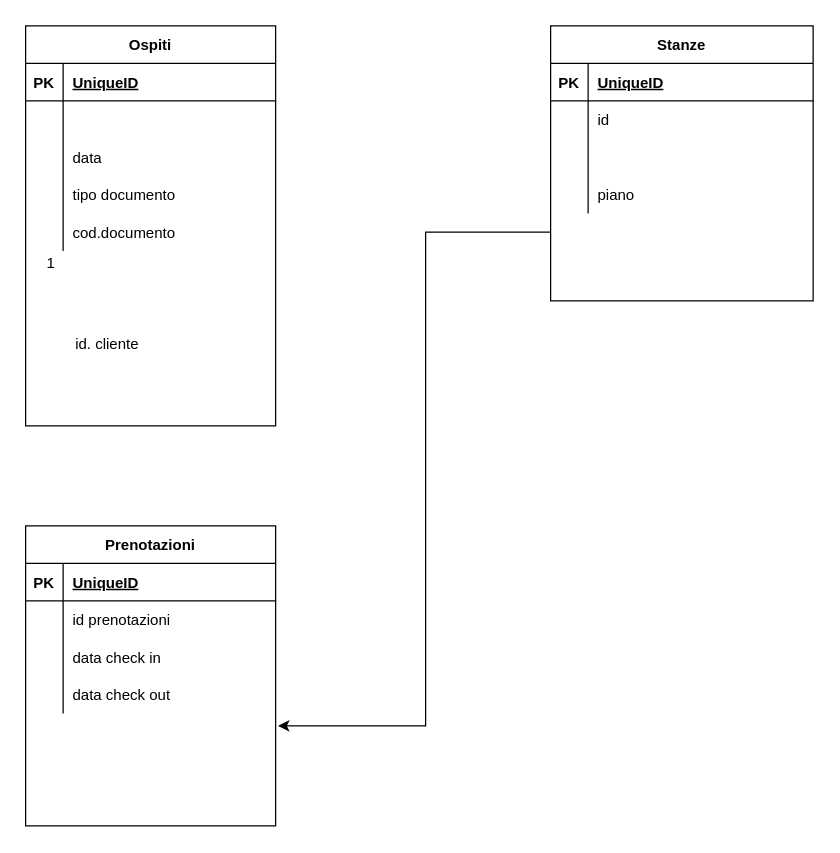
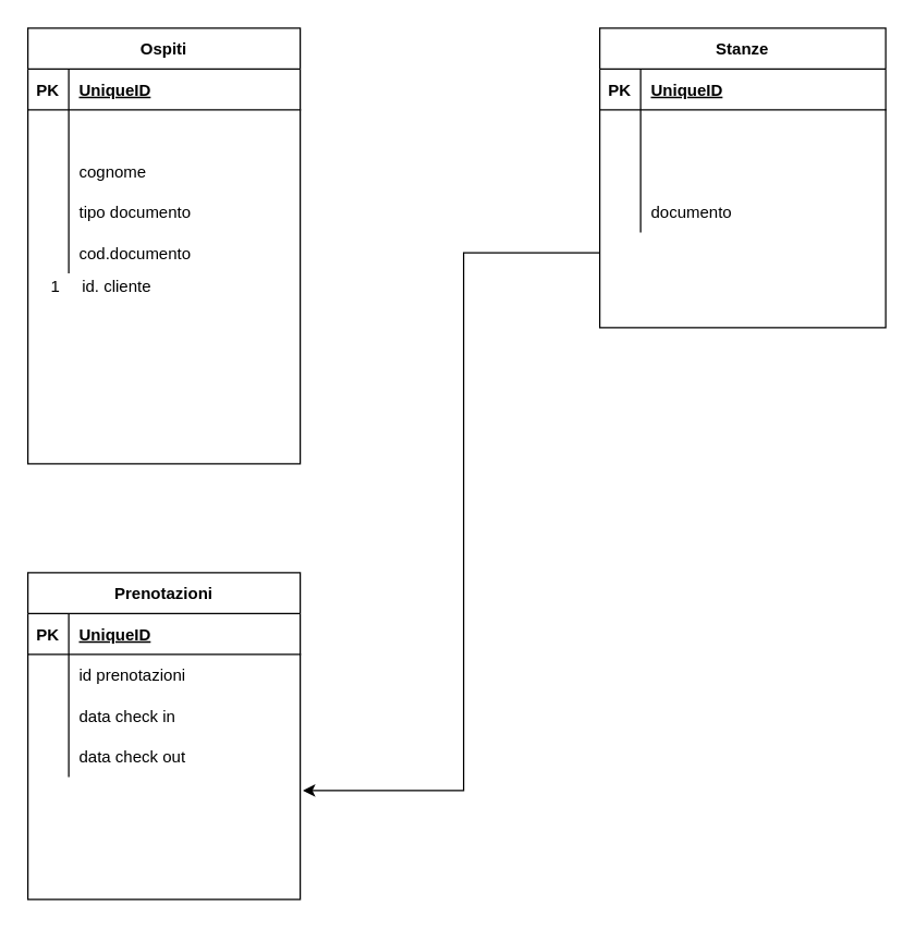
  <mxCell id="0" />
  <mxCell id="1" parent="0" />
  <mxCell id="2" value="Ospiti" style="shape=table;startSize=30;container=1;collapsible=1;childLayout=tableLayout;fixedRows=1;rowLines=0;fontStyle=1;align=center;resizeLast=1;" vertex="1" parent="1"><mxGeometry x="20" y="20" width="200" height="320" as="geometry" /></mxCell>
  <mxCell id="3" value="" style="shape=partialRectangle;collapsible=0;dropTarget=0;pointerEvents=0;fillColor=none;top=0;left=0;bottom=1;right=0;points=[[0,0.5],[1,0.5]];portConstraint=eastwest;" vertex="1" parent="2"><mxGeometry y="30" width="200" height="30" as="geometry" /></mxCell>
  <mxCell id="4" value="PK" style="shape=partialRectangle;connectable=0;fillColor=none;top=0;left=0;bottom=0;right=0;fontStyle=1;overflow=hidden;" vertex="1" parent="3"><mxGeometry width="30" height="30" as="geometry" /></mxCell>
  <mxCell id="5" value="UniqueID" style="shape=partialRectangle;connectable=0;fillColor=none;top=0;left=0;bottom=0;right=0;align=left;spacingLeft=6;fontStyle=5;overflow=hidden;" vertex="1" parent="3"><mxGeometry x="30" width="170" height="30" as="geometry" /></mxCell>
  <mxCell id="6" value="" style="shape=partialRectangle;collapsible=0;dropTarget=0;pointerEvents=0;fillColor=none;top=0;left=0;bottom=0;right=0;points=[[0,0.5],[1,0.5]];portConstraint=eastwest;" vertex="1" parent="2"><mxGeometry y="60" width="200" height="30" as="geometry" /></mxCell>
  <mxCell id="7" value="" style="shape=partialRectangle;connectable=0;fillColor=none;top=0;left=0;bottom=0;right=0;editable=1;overflow=hidden;" vertex="1" parent="6"><mxGeometry width="30" height="30" as="geometry" /></mxCell>
  <mxCell id="8" value="" style="shape=partialRectangle;collapsible=0;dropTarget=0;pointerEvents=0;fillColor=none;top=0;left=0;bottom=0;right=0;points=[[0,0.5],[1,0.5]];portConstraint=eastwest;" vertex="1" parent="2"><mxGeometry y="90" width="200" height="30" as="geometry" /></mxCell>
  <mxCell id="9" value="" style="shape=partialRectangle;connectable=0;fillColor=none;top=0;left=0;bottom=0;right=0;editable=1;overflow=hidden;" vertex="1" parent="8"><mxGeometry width="30" height="30" as="geometry" /></mxCell>
- <mxCell id="10" value="data" style="shape=partialRectangle;connectable=0;fillColor=none;top=0;left=0;bottom=0;right=0;align=left;spacingLeft=6;overflow=hidden;" vertex="1" parent="8"><mxGeometry x="30" width="170" height="30" as="geometry" /></mxCell>
+ <mxCell id="10" value="cognome" style="shape=partialRectangle;connectable=0;fillColor=none;top=0;left=0;bottom=0;right=0;align=left;spacingLeft=6;overflow=hidden;" vertex="1" parent="8"><mxGeometry x="30" width="170" height="30" as="geometry" /></mxCell>
  <mxCell id="11" value="" style="shape=partialRectangle;collapsible=0;dropTarget=0;pointerEvents=0;fillColor=none;top=0;left=0;bottom=0;right=0;points=[[0,0.5],[1,0.5]];portConstraint=eastwest;" vertex="1" parent="2"><mxGeometry y="120" width="200" height="30" as="geometry" /></mxCell>
  <mxCell id="12" value="" style="shape=partialRectangle;connectable=0;fillColor=none;top=0;left=0;bottom=0;right=0;editable=1;overflow=hidden;" vertex="1" parent="11"><mxGeometry width="30" height="30" as="geometry" /></mxCell>
  <mxCell id="13" value="tipo documento" style="shape=partialRectangle;connectable=0;fillColor=none;top=0;left=0;bottom=0;right=0;align=left;spacingLeft=6;overflow=hidden;" vertex="1" parent="11"><mxGeometry x="30" width="170" height="30" as="geometry" /></mxCell>
  <mxCell id="14" value="" style="shape=partialRectangle;collapsible=0;dropTarget=0;pointerEvents=0;fillColor=none;top=0;left=0;bottom=0;right=0;points=[[0,0.5],[1,0.5]];portConstraint=eastwest;" vertex="1" parent="2"><mxGeometry y="150" width="200" height="30" as="geometry" /></mxCell>
  <mxCell id="15" value="" style="shape=partialRectangle;connectable=0;fillColor=none;top=0;left=0;bottom=0;right=0;editable=1;overflow=hidden;" vertex="1" parent="14"><mxGeometry width="30" height="30" as="geometry" /></mxCell>
  <mxCell id="16" value="cod.documento" style="shape=partialRectangle;connectable=0;fillColor=none;top=0;left=0;bottom=0;right=0;align=left;spacingLeft=6;overflow=hidden;" vertex="1" parent="14"><mxGeometry x="30" width="170" height="30" as="geometry" /></mxCell>
  <mxCell id="17" style="edgeStyle=orthogonalEdgeStyle;rounded=0;orthogonalLoop=1;jettySize=auto;html=1;exitX=0;exitY=0.75;exitDx=0;exitDy=0;" edge="1" parent="1" source="18"><mxGeometry relative="1" as="geometry"><mxPoint x="222" y="580" as="targetPoint" /><Array as="points"><mxPoint x="340" y="185" /><mxPoint x="340" y="580" /></Array></mxGeometry></mxCell>
  <mxCell id="18" value="Stanze" style="shape=table;startSize=30;container=1;collapsible=1;childLayout=tableLayout;fixedRows=1;rowLines=0;fontStyle=1;align=center;resizeLast=1;" vertex="1" parent="1"><mxGeometry x="440" y="20" width="210" height="220" as="geometry" /></mxCell>
  <mxCell id="19" value="" style="shape=partialRectangle;collapsible=0;dropTarget=0;pointerEvents=0;fillColor=none;top=0;left=0;bottom=1;right=0;points=[[0,0.5],[1,0.5]];portConstraint=eastwest;" vertex="1" parent="18"><mxGeometry y="30" width="210" height="30" as="geometry" /></mxCell>
  <mxCell id="20" value="PK" style="shape=partialRectangle;connectable=0;fillColor=none;top=0;left=0;bottom=0;right=0;fontStyle=1;overflow=hidden;" vertex="1" parent="19"><mxGeometry width="30" height="30" as="geometry" /></mxCell>
  <mxCell id="21" value="UniqueID" style="shape=partialRectangle;connectable=0;fillColor=none;top=0;left=0;bottom=0;right=0;align=left;spacingLeft=6;fontStyle=5;overflow=hidden;" vertex="1" parent="19"><mxGeometry x="30" width="180" height="30" as="geometry" /></mxCell>
  <mxCell id="22" value="" style="shape=partialRectangle;collapsible=0;dropTarget=0;pointerEvents=0;fillColor=none;top=0;left=0;bottom=0;right=0;points=[[0,0.5],[1,0.5]];portConstraint=eastwest;" vertex="1" parent="18"><mxGeometry y="60" width="210" height="30" as="geometry" /></mxCell>
  <mxCell id="23" value="" style="shape=partialRectangle;connectable=0;fillColor=none;top=0;left=0;bottom=0;right=0;editable=1;overflow=hidden;" vertex="1" parent="22"><mxGeometry width="30" height="30" as="geometry" /></mxCell>
- <mxCell id="24" value="id" style="shape=partialRectangle;connectable=0;fillColor=none;top=0;left=0;bottom=0;right=0;align=left;spacingLeft=6;overflow=hidden;" vertex="1" parent="22"><mxGeometry x="30" width="180" height="30" as="geometry" /></mxCell>
  <mxCell id="25" value="" style="shape=partialRectangle;collapsible=0;dropTarget=0;pointerEvents=0;fillColor=none;top=0;left=0;bottom=0;right=0;points=[[0,0.5],[1,0.5]];portConstraint=eastwest;" vertex="1" parent="18"><mxGeometry y="90" width="210" height="30" as="geometry" /></mxCell>
  <mxCell id="26" value="" style="shape=partialRectangle;connectable=0;fillColor=none;top=0;left=0;bottom=0;right=0;editable=1;overflow=hidden;" vertex="1" parent="25"><mxGeometry width="30" height="30" as="geometry" /></mxCell>
  <mxCell id="27" value="" style="shape=partialRectangle;collapsible=0;dropTarget=0;pointerEvents=0;fillColor=none;top=0;left=0;bottom=0;right=0;points=[[0,0.5],[1,0.5]];portConstraint=eastwest;" vertex="1" parent="18"><mxGeometry y="120" width="210" height="30" as="geometry" /></mxCell>
  <mxCell id="28" value="" style="shape=partialRectangle;connectable=0;fillColor=none;top=0;left=0;bottom=0;right=0;editable=1;overflow=hidden;" vertex="1" parent="27"><mxGeometry width="30" height="30" as="geometry" /></mxCell>
- <mxCell id="29" value="piano" style="shape=partialRectangle;connectable=0;fillColor=none;top=0;left=0;bottom=0;right=0;align=left;spacingLeft=6;overflow=hidden;" vertex="1" parent="27"><mxGeometry x="30" width="180" height="30" as="geometry" /></mxCell>
+ <mxCell id="29" value="documento" style="shape=partialRectangle;connectable=0;fillColor=none;top=0;left=0;bottom=0;right=0;align=left;spacingLeft=6;overflow=hidden;" vertex="1" parent="27"><mxGeometry x="30" width="180" height="30" as="geometry" /></mxCell>
  <mxCell id="30" value="Prenotazioni" style="shape=table;startSize=30;container=1;collapsible=1;childLayout=tableLayout;fixedRows=1;rowLines=0;fontStyle=1;align=center;resizeLast=1;" vertex="1" parent="1"><mxGeometry x="20" y="420" width="200" height="240" as="geometry" /></mxCell>
  <mxCell id="31" value="" style="shape=partialRectangle;collapsible=0;dropTarget=0;pointerEvents=0;fillColor=none;top=0;left=0;bottom=1;right=0;points=[[0,0.5],[1,0.5]];portConstraint=eastwest;" vertex="1" parent="30"><mxGeometry y="30" width="200" height="30" as="geometry" /></mxCell>
  <mxCell id="32" value="PK" style="shape=partialRectangle;connectable=0;fillColor=none;top=0;left=0;bottom=0;right=0;fontStyle=1;overflow=hidden;" vertex="1" parent="31"><mxGeometry width="30" height="30" as="geometry" /></mxCell>
  <mxCell id="33" value="UniqueID" style="shape=partialRectangle;connectable=0;fillColor=none;top=0;left=0;bottom=0;right=0;align=left;spacingLeft=6;fontStyle=5;overflow=hidden;" vertex="1" parent="31"><mxGeometry x="30" width="170" height="30" as="geometry" /></mxCell>
  <mxCell id="34" value="" style="shape=partialRectangle;collapsible=0;dropTarget=0;pointerEvents=0;fillColor=none;top=0;left=0;bottom=0;right=0;points=[[0,0.5],[1,0.5]];portConstraint=eastwest;" vertex="1" parent="30"><mxGeometry y="60" width="200" height="30" as="geometry" /></mxCell>
  <mxCell id="35" value="" style="shape=partialRectangle;connectable=0;fillColor=none;top=0;left=0;bottom=0;right=0;editable=1;overflow=hidden;" vertex="1" parent="34"><mxGeometry width="30" height="30" as="geometry" /></mxCell>
  <mxCell id="36" value="id prenotazioni" style="shape=partialRectangle;connectable=0;fillColor=none;top=0;left=0;bottom=0;right=0;align=left;spacingLeft=6;overflow=hidden;" vertex="1" parent="34"><mxGeometry x="30" width="170" height="30" as="geometry" /></mxCell>
  <mxCell id="37" value="" style="shape=partialRectangle;collapsible=0;dropTarget=0;pointerEvents=0;fillColor=none;top=0;left=0;bottom=0;right=0;points=[[0,0.5],[1,0.5]];portConstraint=eastwest;" vertex="1" parent="30"><mxGeometry y="90" width="200" height="30" as="geometry" /></mxCell>
  <mxCell id="38" value="" style="shape=partialRectangle;connectable=0;fillColor=none;top=0;left=0;bottom=0;right=0;editable=1;overflow=hidden;" vertex="1" parent="37"><mxGeometry width="30" height="30" as="geometry" /></mxCell>
  <mxCell id="39" value="data check in" style="shape=partialRectangle;connectable=0;fillColor=none;top=0;left=0;bottom=0;right=0;align=left;spacingLeft=6;overflow=hidden;" vertex="1" parent="37"><mxGeometry x="30" width="170" height="30" as="geometry" /></mxCell>
  <mxCell id="40" value="" style="shape=partialRectangle;collapsible=0;dropTarget=0;pointerEvents=0;fillColor=none;top=0;left=0;bottom=0;right=0;points=[[0,0.5],[1,0.5]];portConstraint=eastwest;" vertex="1" parent="30"><mxGeometry y="120" width="200" height="30" as="geometry" /></mxCell>
  <mxCell id="41" value="" style="shape=partialRectangle;connectable=0;fillColor=none;top=0;left=0;bottom=0;right=0;editable=1;overflow=hidden;" vertex="1" parent="40"><mxGeometry width="30" height="30" as="geometry" /></mxCell>
  <mxCell id="42" value="data check out" style="shape=partialRectangle;connectable=0;fillColor=none;top=0;left=0;bottom=0;right=0;align=left;spacingLeft=6;overflow=hidden;" vertex="1" parent="40"><mxGeometry x="30" width="170" height="30" as="geometry" /></mxCell>
- <mxCell id="43" value="id. cliente&lt;br&gt;" style="text;html=1;align=center;verticalAlign=middle;resizable=0;points=[];autosize=1;" vertex="1" parent="1"><mxGeometry x="50" y="265" width="70" height="20" as="geometry" /></mxCell>
+ <mxCell id="43" value="id. cliente&lt;br&gt;" style="text;html=1;align=center;verticalAlign=middle;resizable=0;points=[];autosize=1;" vertex="1" parent="1"><mxGeometry x="50" y="200" width="70" height="20" as="geometry" /></mxCell>
  <mxCell id="44" value="1" style="text;html=1;align=center;verticalAlign=middle;resizable=0;points=[];autosize=1;" vertex="1" parent="1"><mxGeometry x="30" y="200" width="20" height="20" as="geometry" /></mxCell>
